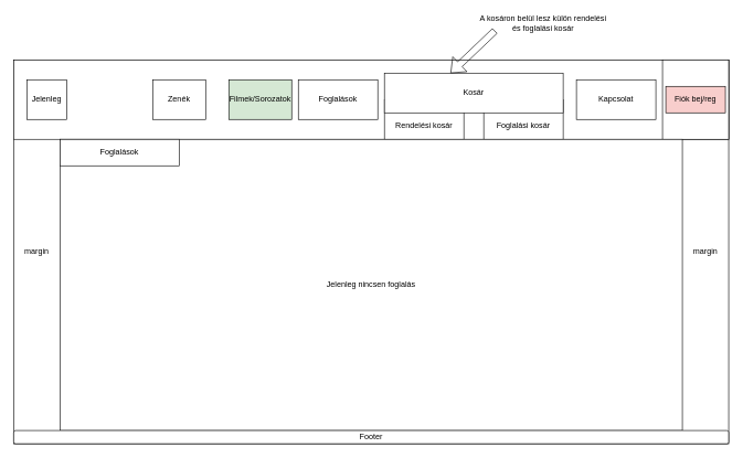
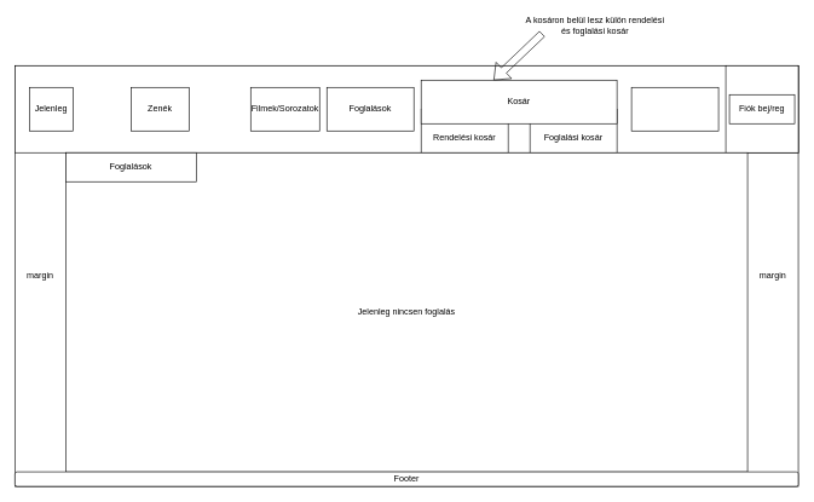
  <mxCell id="0" />
  <mxCell id="1" parent="0" />
  <mxCell id="2" value="" style="rounded=0;whiteSpace=wrap;html=1;" vertex="1" parent="1"><mxGeometry x="20" y="90" width="1080" height="580" as="geometry" /></mxCell>
  <mxCell id="3" value="" style="rounded=0;whiteSpace=wrap;html=1;" vertex="1" parent="1"><mxGeometry x="20" y="90" width="1080" height="120" as="geometry" /></mxCell>
  <mxCell id="4" value="" style="rounded=0;whiteSpace=wrap;html=1;" vertex="1" parent="1"><mxGeometry x="1000" y="90" width="100" height="120" as="geometry" /></mxCell>
  <mxCell id="5" value="" style="rounded=0;whiteSpace=wrap;html=1;" vertex="1" parent="1"><mxGeometry x="730" y="150" width="120" height="60" as="geometry" /></mxCell>
- <mxCell id="6" value="Zenék" style="rounded=0;whiteSpace=wrap;html=1;" vertex="1" parent="1"><mxGeometry x="230" y="120" width="80" height="60" as="geometry" /></mxCell>
+ <mxCell id="6" value="Zenék" style="rounded=0;whiteSpace=wrap;html=1;" vertex="1" parent="1"><mxGeometry x="180" y="120" width="80" height="60" as="geometry" /></mxCell>
  <mxCell id="7" value="" style="rounded=0;whiteSpace=wrap;html=1;" vertex="1" parent="1"><mxGeometry x="580" y="150" width="120" height="60" as="geometry" /></mxCell>
- <mxCell id="8" value="Filmek/Sorozatok" style="rounded=0;whiteSpace=wrap;html=1;fillColor=#d5e8d4;" vertex="1" parent="1"><mxGeometry x="345" y="120" width="95" height="60" as="geometry" /></mxCell>
+ <mxCell id="8" value="Filmek/Sorozatok" style="rounded=0;whiteSpace=wrap;html=1;" vertex="1" parent="1"><mxGeometry x="345" y="120" width="95" height="60" as="geometry" /></mxCell>
  <mxCell id="9" value="Jelenleg nincsen foglalás" style="rounded=0;whiteSpace=wrap;html=1;" vertex="1" parent="1"><mxGeometry x="90" y="210" width="940" height="440" as="geometry" /></mxCell>
  <mxCell id="10" value="" style="rounded=0;whiteSpace=wrap;html=1;" vertex="1" parent="1"><mxGeometry x="40" y="120" width="60" height="60" as="geometry" /></mxCell>
  <mxCell id="11" value="&lt;div&gt;Jelenleg&lt;/div&gt;" style="text;html=1;align=center;verticalAlign=middle;whiteSpace=wrap;rounded=0;" vertex="1" parent="1"><mxGeometry x="40" y="120" width="60" height="60" as="geometry" /></mxCell>
  <mxCell id="12" value="Rendelési kosár" style="text;html=1;align=center;verticalAlign=middle;whiteSpace=wrap;rounded=0;" vertex="1" parent="1"><mxGeometry x="580" y="160" width="120" height="60" as="geometry" /></mxCell>
  <mxCell id="13" value="margin" style="text;html=1;align=center;verticalAlign=middle;whiteSpace=wrap;rounded=0;" vertex="1" parent="1"><mxGeometry x="20" y="210" width="70" height="340" as="geometry" /></mxCell>
  <mxCell id="14" value="margin" style="text;html=1;align=center;verticalAlign=middle;whiteSpace=wrap;rounded=0;" vertex="1" parent="1"><mxGeometry x="1030" y="210" width="70" height="340" as="geometry" /></mxCell>
- <mxCell id="15" value="Fiók bej/reg" style="rounded=0;whiteSpace=wrap;html=1;fillColor=#f8cecc;" vertex="1" parent="1"><mxGeometry x="1005" y="130" width="90" height="40" as="geometry" /></mxCell>
+ <mxCell id="15" value="Fiók bej/reg" style="rounded=0;whiteSpace=wrap;html=1;" vertex="1" parent="1"><mxGeometry x="1005" y="130" width="90" height="40" as="geometry" /></mxCell>
  <mxCell id="16" value="" style="rounded=0;whiteSpace=wrap;html=1;" vertex="1" parent="1"><mxGeometry x="870" y="120" width="120" height="60" as="geometry" /></mxCell>
- <mxCell id="17" value="Kapcsolat" style="text;html=1;align=center;verticalAlign=middle;whiteSpace=wrap;rounded=0;" vertex="1" parent="1"><mxGeometry x="870" y="120" width="120" height="60" as="geometry" /></mxCell>
  <mxCell id="18" value="Foglalási kosár" style="text;html=1;align=center;verticalAlign=middle;whiteSpace=wrap;rounded=0;" vertex="1" parent="1"><mxGeometry x="730" y="160" width="120" height="60" as="geometry" /></mxCell>
  <mxCell id="19" value="Kosár" style="rounded=0;whiteSpace=wrap;html=1;" vertex="1" parent="1"><mxGeometry x="580" y="110" width="270" height="60" as="geometry" /></mxCell>
  <mxCell id="20" value="A kosáron belül lesz külön rendelési és foglalási kosár" style="text;html=1;align=center;verticalAlign=middle;whiteSpace=wrap;rounded=0;" vertex="1" parent="1"><mxGeometry x="720" y="20" width="200" height="30" as="geometry" /></mxCell>
  <mxCell id="21" value="" style="endArrow=classic;html=1;rounded=0;entryX=0.37;entryY=0;entryDx=0;entryDy=0;shape=flexArrow;entryPerimeter=0;exitX=0.135;exitY=0.867;exitDx=0;exitDy=0;exitPerimeter=0;" edge="1" parent="1" source="20" target="19"><mxGeometry width="50" height="50" relative="1" as="geometry"><mxPoint x="600" y="70" as="sourcePoint" /><mxPoint x="480" y="150" as="targetPoint" /></mxGeometry></mxCell>
  <mxCell id="22" value="Foglalások" style="rounded=0;whiteSpace=wrap;html=1;" vertex="1" parent="1"><mxGeometry x="90" y="210" width="180" height="40" as="geometry" /></mxCell>
  <mxCell id="23" value="Foglalások" style="rounded=0;whiteSpace=wrap;html=1;" vertex="1" parent="1"><mxGeometry x="450" y="120" width="120" height="60" as="geometry" /></mxCell>
  <mxCell id="24" value="Footer" style="whiteSpace=wrap;html=1;rounded=1;" vertex="1" parent="1"><mxGeometry x="20" y="650" width="1080" height="20" as="geometry" /></mxCell>
